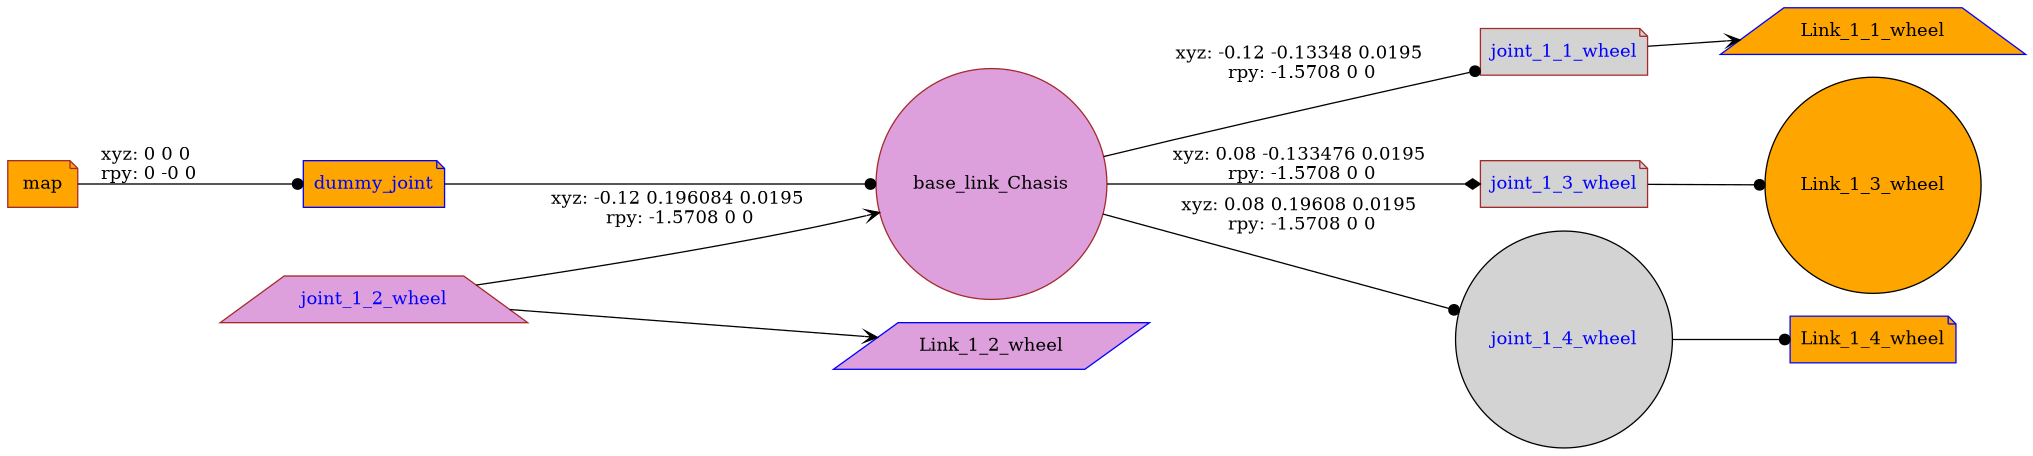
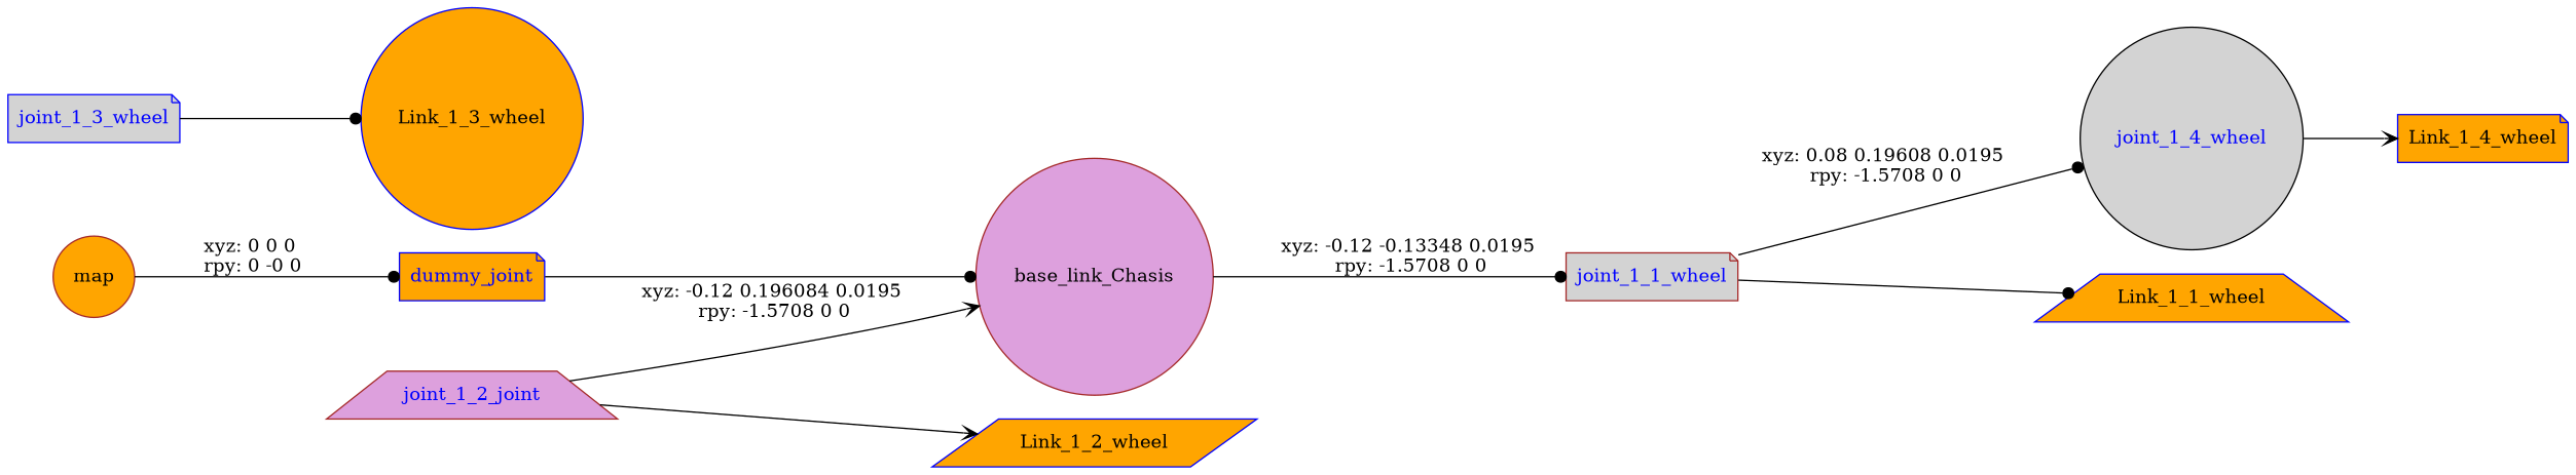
  digraph {
    rankdir=LR
    node [color=brown fillcolor=orange shape=circle style=filled]
    edge [arrowhead=dot]
-   n1 [label=map shape=note]
+   n1 [label=map]
    dummy_joint [color=blue fontcolor=blue shape=note]
    n3 [fillcolor=plum label=base_link_Chasis]
    joint_1_1_wheel [fillcolor=lightgrey fontcolor=blue shape=note]
-   joint_1_3_wheel [fillcolor=lightgrey fontcolor=blue shape=note]
+   joint_1_3_wheel [color=blue fillcolor=lightgrey fontcolor=blue shape=note]
    joint_1_4_wheel [color=black fillcolor=lightgrey fontcolor=blue]
    n7 [color=blue label=Link_1_1_wheel shape=trapezium]
-   joint_1_2_wheel [fillcolor=plum fontcolor=blue shape=trapezium]
-   n9 [color=blue fillcolor=plum label=Link_1_2_wheel shape=parallelogram]
-   n10 [color=black label=Link_1_3_wheel]
+   joint_1_2_wheel [fillcolor=plum fontcolor=blue shape=trapezium label=joint_1_2_joint]
+   n9 [color=blue label=Link_1_2_wheel shape=parallelogram]
+   n10 [color=blue label=Link_1_3_wheel]
    n11 [color=blue label=Link_1_4_wheel shape=note]
    n1 -> dummy_joint [label="xyz: 0 0 0 \nrpy: 0 -0 0"]
    dummy_joint -> n3
    n3 -> joint_1_1_wheel [label="xyz: -0.12 -0.13348 0.0195 \nrpy: -1.5708 0 0"]
-   n3 -> joint_1_3_wheel [arrowhead=diamond label="xyz: 0.08 -0.133476 0.0195 \nrpy: -1.5708 0 0"]
-   n3 -> joint_1_4_wheel [label="xyz: 0.08 0.19608 0.0195 \nrpy: -1.5708 0 0"]
-   joint_1_1_wheel -> n7 [arrowhead=vee]
+   joint_1_1_wheel -> joint_1_4_wheel [label="xyz: 0.08 0.19608 0.0195 \nrpy: -1.5708 0 0"]
+   joint_1_1_wheel -> n7
    joint_1_3_wheel -> n10
-   joint_1_4_wheel -> n11
+   joint_1_4_wheel -> n11 [arrowhead=vee]
    joint_1_2_wheel -> n3 [arrowhead=vee label="xyz: -0.12 0.196084 0.0195 \nrpy: -1.5708 0 0"]
    joint_1_2_wheel -> n9 [arrowhead=vee]
  }
